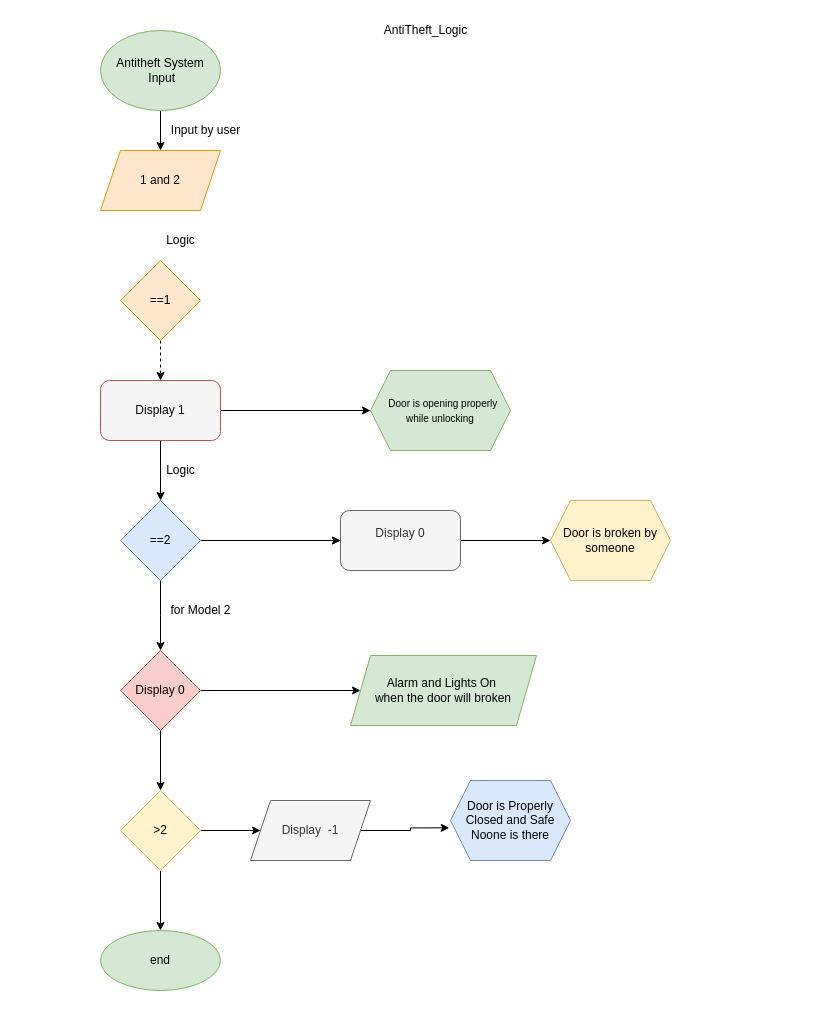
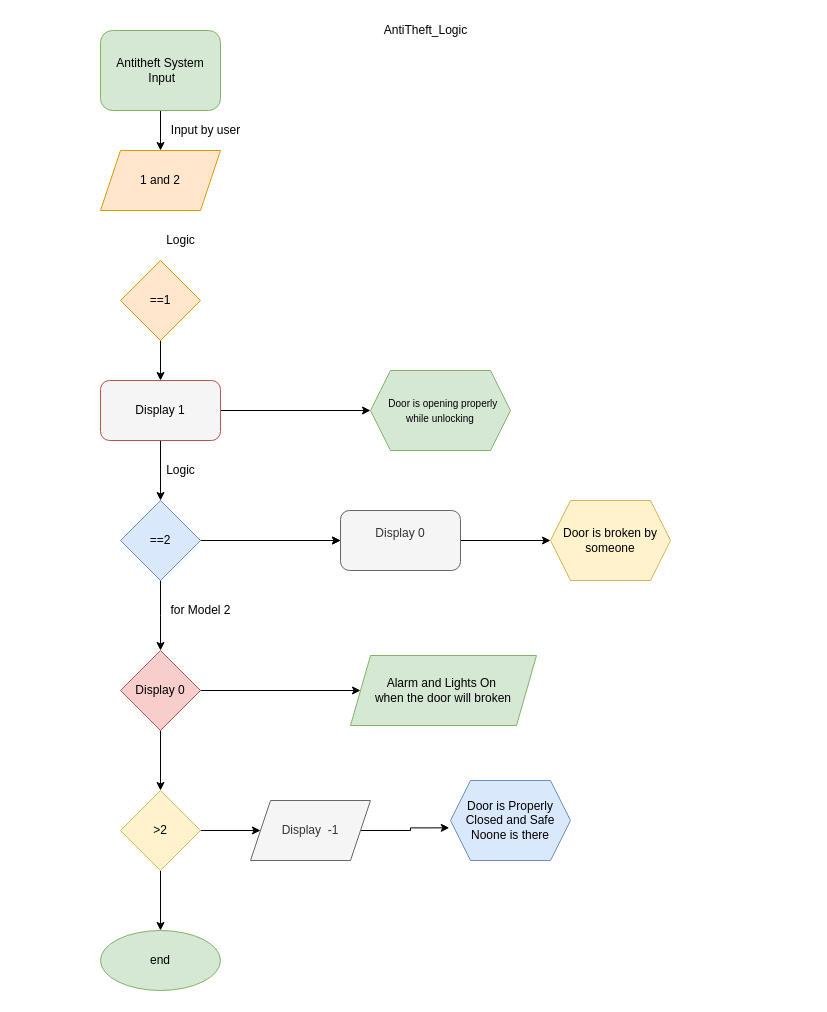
  <mxCell id="0" />
  <mxCell id="1" parent="0" />
  <mxCell id="2" style="edgeStyle=orthogonalEdgeStyle;rounded=0;orthogonalLoop=1;jettySize=auto;html=1;exitX=0.5;exitY=1;exitDx=0;exitDy=0;" edge="1" parent="1" source="3" target="5"><mxGeometry relative="1" as="geometry" /></mxCell>
- <mxCell id="3" value="Antitheft System&lt;br&gt;&amp;nbsp;Input" style="ellipse;whiteSpace=wrap;html=1;fillColor=#d5e8d4;strokeColor=#82b366;" parent="1" vertex="1"><mxGeometry x="100" y="30" width="120" height="80" as="geometry" /></mxCell>
+ <mxCell id="3" value="Antitheft System&lt;br&gt;&amp;nbsp;Input" style="whiteSpace=wrap;html=1;fillColor=#d5e8d4;strokeColor=#82b366;rounded=1;" parent="1" vertex="1"><mxGeometry x="100" y="30" width="120" height="80" as="geometry" /></mxCell>
  <mxCell id="4" style="edgeStyle=orthogonalEdgeStyle;rounded=0;orthogonalLoop=1;jettySize=auto;html=1;entryX=0;entryY=0.75;entryDx=0;entryDy=0;" parent="1" edge="1"><mxGeometry relative="1" as="geometry"><Array as="points"><mxPoint x="805" y="720" /><mxPoint x="20" y="720" /><mxPoint x="20" y="213" /></Array><mxPoint x="70" y="212.5" as="targetPoint" /></mxGeometry></mxCell>
  <mxCell id="5" value="1 and 2" style="shape=parallelogram;perimeter=parallelogramPerimeter;whiteSpace=wrap;html=1;fixedSize=1;fillColor=#ffe6cc;strokeColor=#d79b00;" vertex="1" parent="1"><mxGeometry x="100" y="150" width="120" height="60" as="geometry" /></mxCell>
- <mxCell id="6" style="edgeStyle=orthogonalEdgeStyle;rounded=0;orthogonalLoop=1;jettySize=auto;html=1;exitX=0.5;exitY=1;exitDx=0;exitDy=0;entryX=0.5;entryY=0;entryDx=0;entryDy=0;dashed=1;" edge="1" parent="1" source="7" target="11"><mxGeometry relative="1" as="geometry" /></mxCell>
+ <mxCell id="6" style="edgeStyle=orthogonalEdgeStyle;rounded=0;orthogonalLoop=1;jettySize=auto;html=1;exitX=0.5;exitY=1;exitDx=0;exitDy=0;entryX=0.5;entryY=0;entryDx=0;entryDy=0;" edge="1" parent="1" source="7" target="11"><mxGeometry relative="1" as="geometry" /></mxCell>
  <mxCell id="7" value="==1" style="rhombus;whiteSpace=wrap;html=1;fillColor=#ffe6cc;strokeColor=#d79b00;" vertex="1" parent="1"><mxGeometry x="120" y="260" width="80" height="80" as="geometry" /></mxCell>
  <mxCell id="8" value="&lt;span style=&quot;font-size: 10px&quot;&gt;&amp;nbsp; Door is opening properly while unlocking&lt;/span&gt;" style="shape=hexagon;perimeter=hexagonPerimeter2;whiteSpace=wrap;html=1;fixedSize=1;fillColor=#d5e8d4;strokeColor=#82b366;" vertex="1" parent="1"><mxGeometry x="370" y="370" width="140" height="80" as="geometry" /></mxCell>
  <mxCell id="9" style="edgeStyle=orthogonalEdgeStyle;rounded=0;orthogonalLoop=1;jettySize=auto;html=1;" edge="1" parent="1" source="11" target="8"><mxGeometry relative="1" as="geometry" /></mxCell>
  <mxCell id="10" style="edgeStyle=orthogonalEdgeStyle;rounded=0;orthogonalLoop=1;jettySize=auto;html=1;entryX=0.5;entryY=0;entryDx=0;entryDy=0;" edge="1" parent="1" source="11" target="15"><mxGeometry relative="1" as="geometry" /></mxCell>
  <mxCell id="11" value="Display 1" style="rounded=1;whiteSpace=wrap;html=1;fillColor=#f5f5f5;strokeColor=#b85450;" vertex="1" parent="1"><mxGeometry x="100" y="380" width="120" height="60" as="geometry" /></mxCell>
  <mxCell id="12" style="edgeStyle=orthogonalEdgeStyle;rounded=0;orthogonalLoop=1;jettySize=auto;html=1;" edge="1" parent="1" source="15" target="17"><mxGeometry relative="1" as="geometry"><mxPoint x="320" y="420" as="targetPoint" /></mxGeometry></mxCell>
  <mxCell id="13" style="edgeStyle=orthogonalEdgeStyle;rounded=0;orthogonalLoop=1;jettySize=auto;html=1;" edge="1" parent="1" source="15"><mxGeometry relative="1" as="geometry"><mxPoint x="340" y="540" as="targetPoint" /></mxGeometry></mxCell>
  <mxCell id="14" style="edgeStyle=orthogonalEdgeStyle;rounded=0;orthogonalLoop=1;jettySize=auto;html=1;" edge="1" parent="1" source="15"><mxGeometry relative="1" as="geometry"><mxPoint x="160" y="650" as="targetPoint" /></mxGeometry></mxCell>
  <mxCell id="15" value="==2" style="rhombus;whiteSpace=wrap;html=1;fillColor=#dae8fc;strokeColor=#6c8ebf;" vertex="1" parent="1"><mxGeometry x="120" y="500" width="80" height="80" as="geometry" /></mxCell>
  <mxCell id="16" style="edgeStyle=orthogonalEdgeStyle;rounded=0;orthogonalLoop=1;jettySize=auto;html=1;" edge="1" parent="1" source="17" target="18"><mxGeometry relative="1" as="geometry"><mxPoint x="560" y="420" as="targetPoint" /></mxGeometry></mxCell>
  <mxCell id="17" value="&lt;span&gt;Display 0&lt;br&gt;&lt;br&gt;&lt;/span&gt;" style="rounded=1;whiteSpace=wrap;html=1;fillColor=#f5f5f5;fontColor=#333333;strokeColor=#666666;" vertex="1" parent="1"><mxGeometry x="340" y="510" width="120" height="60" as="geometry" /></mxCell>
  <mxCell id="18" value="Door is broken by someone" style="shape=hexagon;perimeter=hexagonPerimeter2;whiteSpace=wrap;html=1;fixedSize=1;fillColor=#fff2cc;strokeColor=#d6b656;" vertex="1" parent="1"><mxGeometry x="550" y="500" width="120" height="80" as="geometry" /></mxCell>
  <mxCell id="19" value="Input by user" style="text;html=1;align=center;verticalAlign=middle;resizable=0;points=[];autosize=1;strokeColor=none;fillColor=none;" vertex="1" parent="1"><mxGeometry x="160" y="120" width="90" height="20" as="geometry" /></mxCell>
  <mxCell id="20" value="Logic" style="text;html=1;align=center;verticalAlign=middle;resizable=0;points=[];autosize=1;strokeColor=none;fillColor=none;" vertex="1" parent="1"><mxGeometry x="160" y="230" width="40" height="20" as="geometry" /></mxCell>
  <mxCell id="21" value="Logic" style="text;html=1;align=center;verticalAlign=middle;resizable=0;points=[];autosize=1;strokeColor=none;fillColor=none;" vertex="1" parent="1"><mxGeometry x="160" y="460" width="40" height="20" as="geometry" /></mxCell>
  <mxCell id="22" style="edgeStyle=orthogonalEdgeStyle;rounded=0;orthogonalLoop=1;jettySize=auto;html=1;exitX=1;exitY=0.5;exitDx=0;exitDy=0;" edge="1" parent="1" source="24" target="25"><mxGeometry relative="1" as="geometry"><mxPoint x="340" y="690" as="targetPoint" /></mxGeometry></mxCell>
  <mxCell id="23" style="edgeStyle=orthogonalEdgeStyle;rounded=0;orthogonalLoop=1;jettySize=auto;html=1;" edge="1" parent="1" source="24"><mxGeometry relative="1" as="geometry"><mxPoint x="160" y="790" as="targetPoint" /><Array as="points"><mxPoint x="160" y="790" /><mxPoint x="160" y="790" /></Array></mxGeometry></mxCell>
  <mxCell id="24" value="Display 0" style="rhombus;whiteSpace=wrap;html=1;fillColor=#f8cecc;strokeColor=#b85450;" vertex="1" parent="1"><mxGeometry x="120" y="650" width="80" height="80" as="geometry" /></mxCell>
  <mxCell id="25" value="Alarm and Lights On&amp;nbsp;&lt;br&gt;when the door will broken" style="shape=parallelogram;perimeter=parallelogramPerimeter;whiteSpace=wrap;html=1;fixedSize=1;fillColor=#d5e8d4;strokeColor=#82b366;" vertex="1" parent="1"><mxGeometry x="350" y="655" width="186" height="70" as="geometry" /></mxCell>
  <mxCell id="26" value="for Model 2" style="text;html=1;align=center;verticalAlign=middle;resizable=0;points=[];autosize=1;strokeColor=none;fillColor=none;" vertex="1" parent="1"><mxGeometry x="160" y="600" width="80" height="20" as="geometry" /></mxCell>
  <mxCell id="27" style="edgeStyle=orthogonalEdgeStyle;rounded=0;orthogonalLoop=1;jettySize=auto;html=1;" edge="1" parent="1" source="29" target="31"><mxGeometry relative="1" as="geometry" /></mxCell>
  <mxCell id="28" style="edgeStyle=orthogonalEdgeStyle;rounded=0;orthogonalLoop=1;jettySize=auto;html=1;entryX=0.5;entryY=0;entryDx=0;entryDy=0;" edge="1" parent="1" source="29" target="33"><mxGeometry relative="1" as="geometry" /></mxCell>
  <mxCell id="29" value="&amp;gt;2" style="rhombus;whiteSpace=wrap;html=1;fillColor=#fff2cc;strokeColor=#d6b656;" vertex="1" parent="1"><mxGeometry x="120" y="790" width="80" height="80" as="geometry" /></mxCell>
  <mxCell id="30" style="edgeStyle=orthogonalEdgeStyle;rounded=0;orthogonalLoop=1;jettySize=auto;html=1;entryX=-0.01;entryY=0.592;entryDx=0;entryDy=0;entryPerimeter=0;" edge="1" parent="1" source="31" target="32"><mxGeometry relative="1" as="geometry" /></mxCell>
  <mxCell id="31" value="Display&amp;nbsp; -1" style="shape=parallelogram;perimeter=parallelogramPerimeter;whiteSpace=wrap;html=1;fixedSize=1;fillColor=#f5f5f5;fontColor=#333333;strokeColor=#666666;" vertex="1" parent="1"><mxGeometry x="250" y="800" width="120" height="60" as="geometry" /></mxCell>
  <mxCell id="32" value="Door is Properly Closed and Safe&lt;br&gt;Noone is there" style="shape=hexagon;perimeter=hexagonPerimeter2;whiteSpace=wrap;html=1;fixedSize=1;fillColor=#dae8fc;strokeColor=#6c8ebf;" vertex="1" parent="1"><mxGeometry x="450" y="780" width="120" height="80" as="geometry" /></mxCell>
  <mxCell id="33" value="end&lt;br&gt;" style="ellipse;whiteSpace=wrap;html=1;fillColor=#d5e8d4;strokeColor=#82b366;" vertex="1" parent="1"><mxGeometry x="100" y="930" width="120" height="60" as="geometry" /></mxCell>
  <mxCell id="34" value="AntiTheft_Logic" style="text;html=1;align=center;verticalAlign=middle;resizable=0;points=[];autosize=1;strokeColor=none;fillColor=none;" vertex="1" parent="1"><mxGeometry x="370" y="20" width="110" height="20" as="geometry" /></mxCell>
